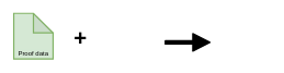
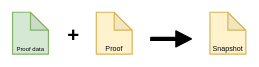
  <mxCell id="0" />
  <mxCell id="1" parent="0" />
  <mxCell id="2" value="" style="group" vertex="1" connectable="0" parent="1"><mxGeometry x="20" y="20" width="390" height="70" as="geometry" /></mxCell>
+ <mxCell id="3" value="&lt;font style=&quot;font-size: 12px&quot;&gt;Proof&lt;/font&gt;" style="shape=note;whiteSpace=wrap;html=1;backgroundOutline=1;darkOpacity=0.05;labelBackgroundColor=#FFF2CC;strokeWidth=2;fontSize=10;verticalAlign=bottom;fillColor=#fff2cc;strokeColor=#d6b656;" vertex="1" parent="2"><mxGeometry x="140" width="60" height="70" as="geometry" /></mxCell>
  <mxCell id="4" value="Proof data" style="shape=note;whiteSpace=wrap;html=1;backgroundOutline=1;darkOpacity=0.05;labelBackgroundColor=#D5E8D4;strokeWidth=2;fontSize=10;verticalAlign=bottom;fillColor=#d5e8d4;strokeColor=#82b366;" vertex="1" parent="2"><mxGeometry width="60" height="70" as="geometry" /></mxCell>
+ <mxCell id="5" value="&lt;font style=&quot;font-size: 12px&quot;&gt;Snapshot&lt;/font&gt;" style="shape=note;whiteSpace=wrap;html=1;backgroundOutline=1;darkOpacity=0.05;labelBackgroundColor=#FFF2CC;strokeWidth=2;fontSize=10;verticalAlign=bottom;fillColor=#fff2cc;strokeColor=#d6b656;" vertex="1" parent="2"><mxGeometry x="330" width="60" height="70" as="geometry" /></mxCell>
  <mxCell id="6" value="&lt;b&gt;&lt;font style=&quot;font-size: 34px&quot;&gt;+&lt;/font&gt;&lt;/b&gt;" style="text;html=1;resizable=0;points=[];autosize=1;align=left;verticalAlign=top;spacingTop=-4;fontSize=12;" vertex="1" parent="2"><mxGeometry x="90" y="15" width="40" height="20" as="geometry" /></mxCell>
  <mxCell id="7" value="" style="shape=flexArrow;endArrow=classic;html=1;labelBackgroundColor=none;strokeWidth=2;fontSize=12;strokeColor=#000000;fillColor=#000000;width=4;endSize=8;" edge="1" parent="2"><mxGeometry width="50" height="50" relative="1" as="geometry"><mxPoint x="230" y="44.5" as="sourcePoint" /><mxPoint x="300" y="44.5" as="targetPoint" /></mxGeometry></mxCell>
